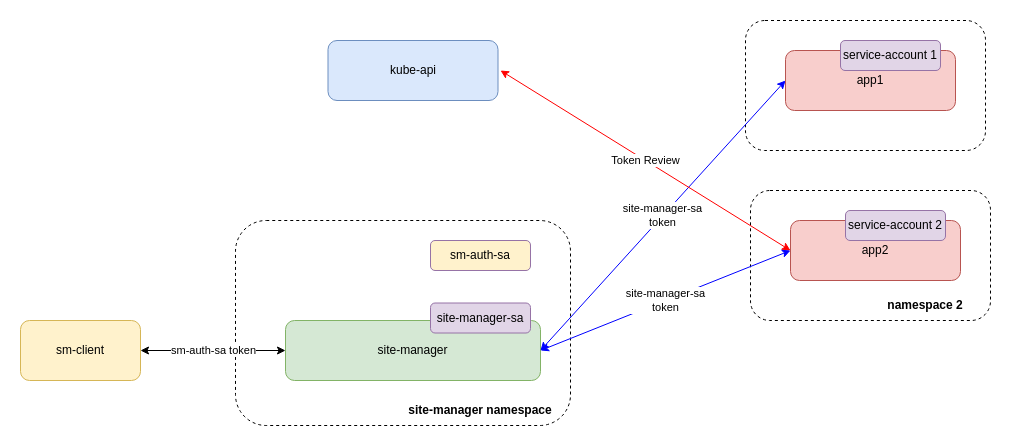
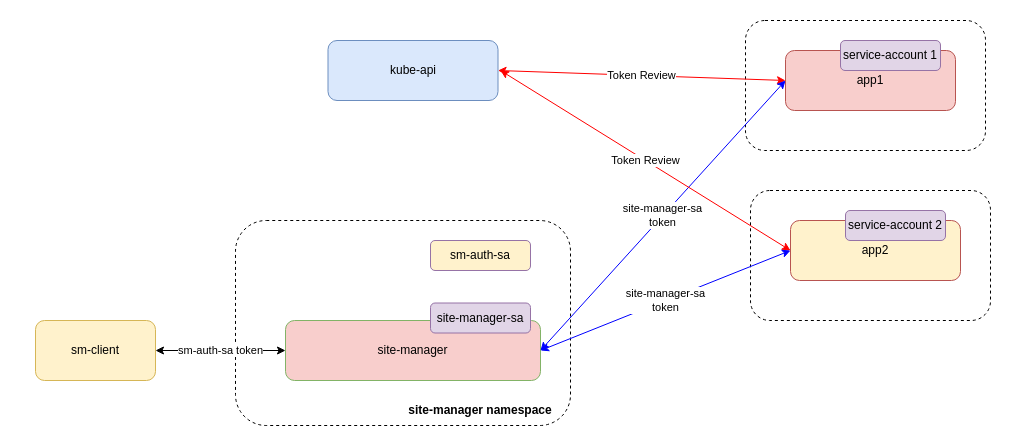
  <mxCell id="0" />
  <mxCell id="1" parent="0" />
  <mxCell id="2" value="" style="rounded=1;whiteSpace=wrap;html=1;fillColor=none;shadow=0;sketch=0;glass=0;dashed=1;" vertex="1" parent="1"><mxGeometry x="745" y="20" width="240" height="130" as="geometry" /></mxCell>
  <mxCell id="3" value="" style="rounded=1;whiteSpace=wrap;html=1;fillColor=none;shadow=0;sketch=0;glass=0;dashed=1;" vertex="1" parent="1"><mxGeometry x="235" y="220" width="335" height="205" as="geometry" /></mxCell>
- <mxCell id="4" value="sm-client" style="rounded=1;whiteSpace=wrap;html=1;fillColor=#fff2cc;strokeColor=#d6b656;" vertex="1" parent="1"><mxGeometry x="20" y="320" width="120" height="60" as="geometry" /></mxCell>
- <mxCell id="5" value="site-manager" style="rounded=1;whiteSpace=wrap;html=1;fillColor=#d5e8d4;strokeColor=#82b366;" vertex="1" parent="1"><mxGeometry x="285" y="320" width="255" height="60" as="geometry" /></mxCell>
+ <mxCell id="4" value="sm-client" style="rounded=1;whiteSpace=wrap;html=1;fillColor=#fff2cc;strokeColor=#d6b656;" vertex="1" parent="1"><mxGeometry x="35" y="320" width="120" height="60" as="geometry" /></mxCell>
+ <mxCell id="5" value="site-manager" style="rounded=1;whiteSpace=wrap;html=1;fillColor=#f8cecc;strokeColor=#82b366;" vertex="1" parent="1"><mxGeometry x="285" y="320" width="255" height="60" as="geometry" /></mxCell>
  <mxCell id="6" value="&lt;b&gt;site-manager namespace&lt;/b&gt;" style="text;html=1;strokeColor=none;fillColor=none;align=center;verticalAlign=middle;whiteSpace=wrap;rounded=0;shadow=0;glass=0;dashed=1;sketch=0;" vertex="1" parent="1"><mxGeometry x="400" y="395" width="160" height="30" as="geometry" /></mxCell>
  <mxCell id="7" value="site-manager-sa" style="rounded=1;whiteSpace=wrap;html=1;shadow=0;glass=0;sketch=0;fillColor=#e1d5e7;strokeColor=#9673a6;" vertex="1" parent="1"><mxGeometry x="430" y="302.5" width="100" height="30" as="geometry" /></mxCell>
  <mxCell id="8" value="sm-auth-sa" style="rounded=1;whiteSpace=wrap;html=1;shadow=0;glass=0;sketch=0;fillColor=#fff2cc;strokeColor=#9673a6;" vertex="1" parent="1"><mxGeometry x="430" y="240" width="100" height="30" as="geometry" /></mxCell>
  <mxCell id="9" value="kube-api" style="rounded=1;whiteSpace=wrap;html=1;shadow=0;glass=0;sketch=0;fillColor=#dae8fc;strokeColor=#6c8ebf;" vertex="1" parent="1"><mxGeometry x="327.5" y="40" width="170" height="60" as="geometry" /></mxCell>
+ <mxCell id="10" value="Token Review" style="endArrow=classic;startArrow=classic;html=1;rounded=0;entryX=0;entryY=0.5;entryDx=0;entryDy=0;exitX=1;exitY=0.5;exitDx=0;exitDy=0;strokeColor=#FF0000;" edge="1" parent="1" source="9" target="12"><mxGeometry width="50" height="50" relative="1" as="geometry"><mxPoint x="570" y="150" as="sourcePoint" /><mxPoint x="620" y="100" as="targetPoint" /></mxGeometry></mxCell>
  <mxCell id="11" value="site-manager-sa&lt;br&gt;token" style="endArrow=classic;startArrow=classic;html=1;rounded=0;strokeColor=#0000FF;entryX=0;entryY=0.5;entryDx=0;entryDy=0;exitX=1;exitY=0.5;exitDx=0;exitDy=0;" edge="1" parent="1" source="5" target="12"><mxGeometry width="50" height="50" relative="1" as="geometry"><mxPoint x="620" y="260" as="sourcePoint" /><mxPoint x="670" y="210" as="targetPoint" /></mxGeometry></mxCell>
  <mxCell id="12" value="app1" style="rounded=1;whiteSpace=wrap;html=1;shadow=0;glass=0;sketch=0;fillColor=#f8cecc;strokeColor=#b85450;" vertex="1" parent="1"><mxGeometry x="785" y="50" width="170" height="60" as="geometry" /></mxCell>
  <mxCell id="13" value="service-account 1" style="rounded=1;whiteSpace=wrap;html=1;shadow=0;glass=0;sketch=0;fillColor=#e1d5e7;strokeColor=#9673a6;" vertex="1" parent="1"><mxGeometry x="840" y="40" width="100" height="30" as="geometry" /></mxCell>
  <mxCell id="14" value="" style="rounded=1;whiteSpace=wrap;html=1;fillColor=none;shadow=0;sketch=0;glass=0;dashed=1;" vertex="1" parent="1"><mxGeometry x="750" y="190" width="240" height="130" as="geometry" /></mxCell>
- <mxCell id="15" value="&lt;b&gt;namespace 2&lt;/b&gt;" style="text;html=1;strokeColor=none;fillColor=none;align=center;verticalAlign=middle;whiteSpace=wrap;rounded=0;shadow=0;glass=0;dashed=1;sketch=0;" vertex="1" parent="1"><mxGeometry x="870" y="290" width="110" height="30" as="geometry" /></mxCell>
  <mxCell id="16" value="Token Review" style="endArrow=classic;startArrow=classic;html=1;rounded=0;entryX=0;entryY=0.5;entryDx=0;entryDy=0;strokeColor=#FF0000;" edge="1" parent="1" target="18"><mxGeometry width="50" height="50" relative="1" as="geometry"><mxPoint x="500" y="70" as="sourcePoint" /><mxPoint x="610" y="250" as="targetPoint" /></mxGeometry></mxCell>
  <mxCell id="17" value="site-manager-sa&lt;br&gt;token" style="endArrow=classic;startArrow=classic;html=1;rounded=0;strokeColor=#0000FF;entryX=0;entryY=0.5;entryDx=0;entryDy=0;exitX=1;exitY=0.5;exitDx=0;exitDy=0;" edge="1" parent="1" target="18" source="5"><mxGeometry width="50" height="50" relative="1" as="geometry"><mxPoint x="530" y="500" as="sourcePoint" /><mxPoint x="660" y="360" as="targetPoint" /></mxGeometry></mxCell>
- <mxCell id="18" value="app2" style="rounded=1;whiteSpace=wrap;html=1;shadow=0;glass=0;sketch=0;fillColor=#f8cecc;strokeColor=#b85450;" vertex="1" parent="1"><mxGeometry x="790" y="220" width="170" height="60" as="geometry" /></mxCell>
+ <mxCell id="18" value="app2" style="rounded=1;whiteSpace=wrap;html=1;shadow=0;glass=0;sketch=0;fillColor=#fff2cc;strokeColor=#b85450;" vertex="1" parent="1"><mxGeometry x="790" y="220" width="170" height="60" as="geometry" /></mxCell>
  <mxCell id="19" value="service-account 2" style="rounded=1;whiteSpace=wrap;html=1;shadow=0;glass=0;sketch=0;fillColor=#e1d5e7;strokeColor=#9673a6;" vertex="1" parent="1"><mxGeometry x="845" y="210" width="100" height="30" as="geometry" /></mxCell>
  <mxCell id="20" value="sm-auth-sa token" style="endArrow=classic;startArrow=classic;html=1;rounded=0;strokeColor=#000000;entryX=0;entryY=0.5;entryDx=0;entryDy=0;" edge="1" parent="1" source="4" target="5"><mxGeometry width="50" height="50" relative="1" as="geometry"><mxPoint x="130" y="430" as="sourcePoint" /><mxPoint x="180" y="380" as="targetPoint" /></mxGeometry></mxCell>
